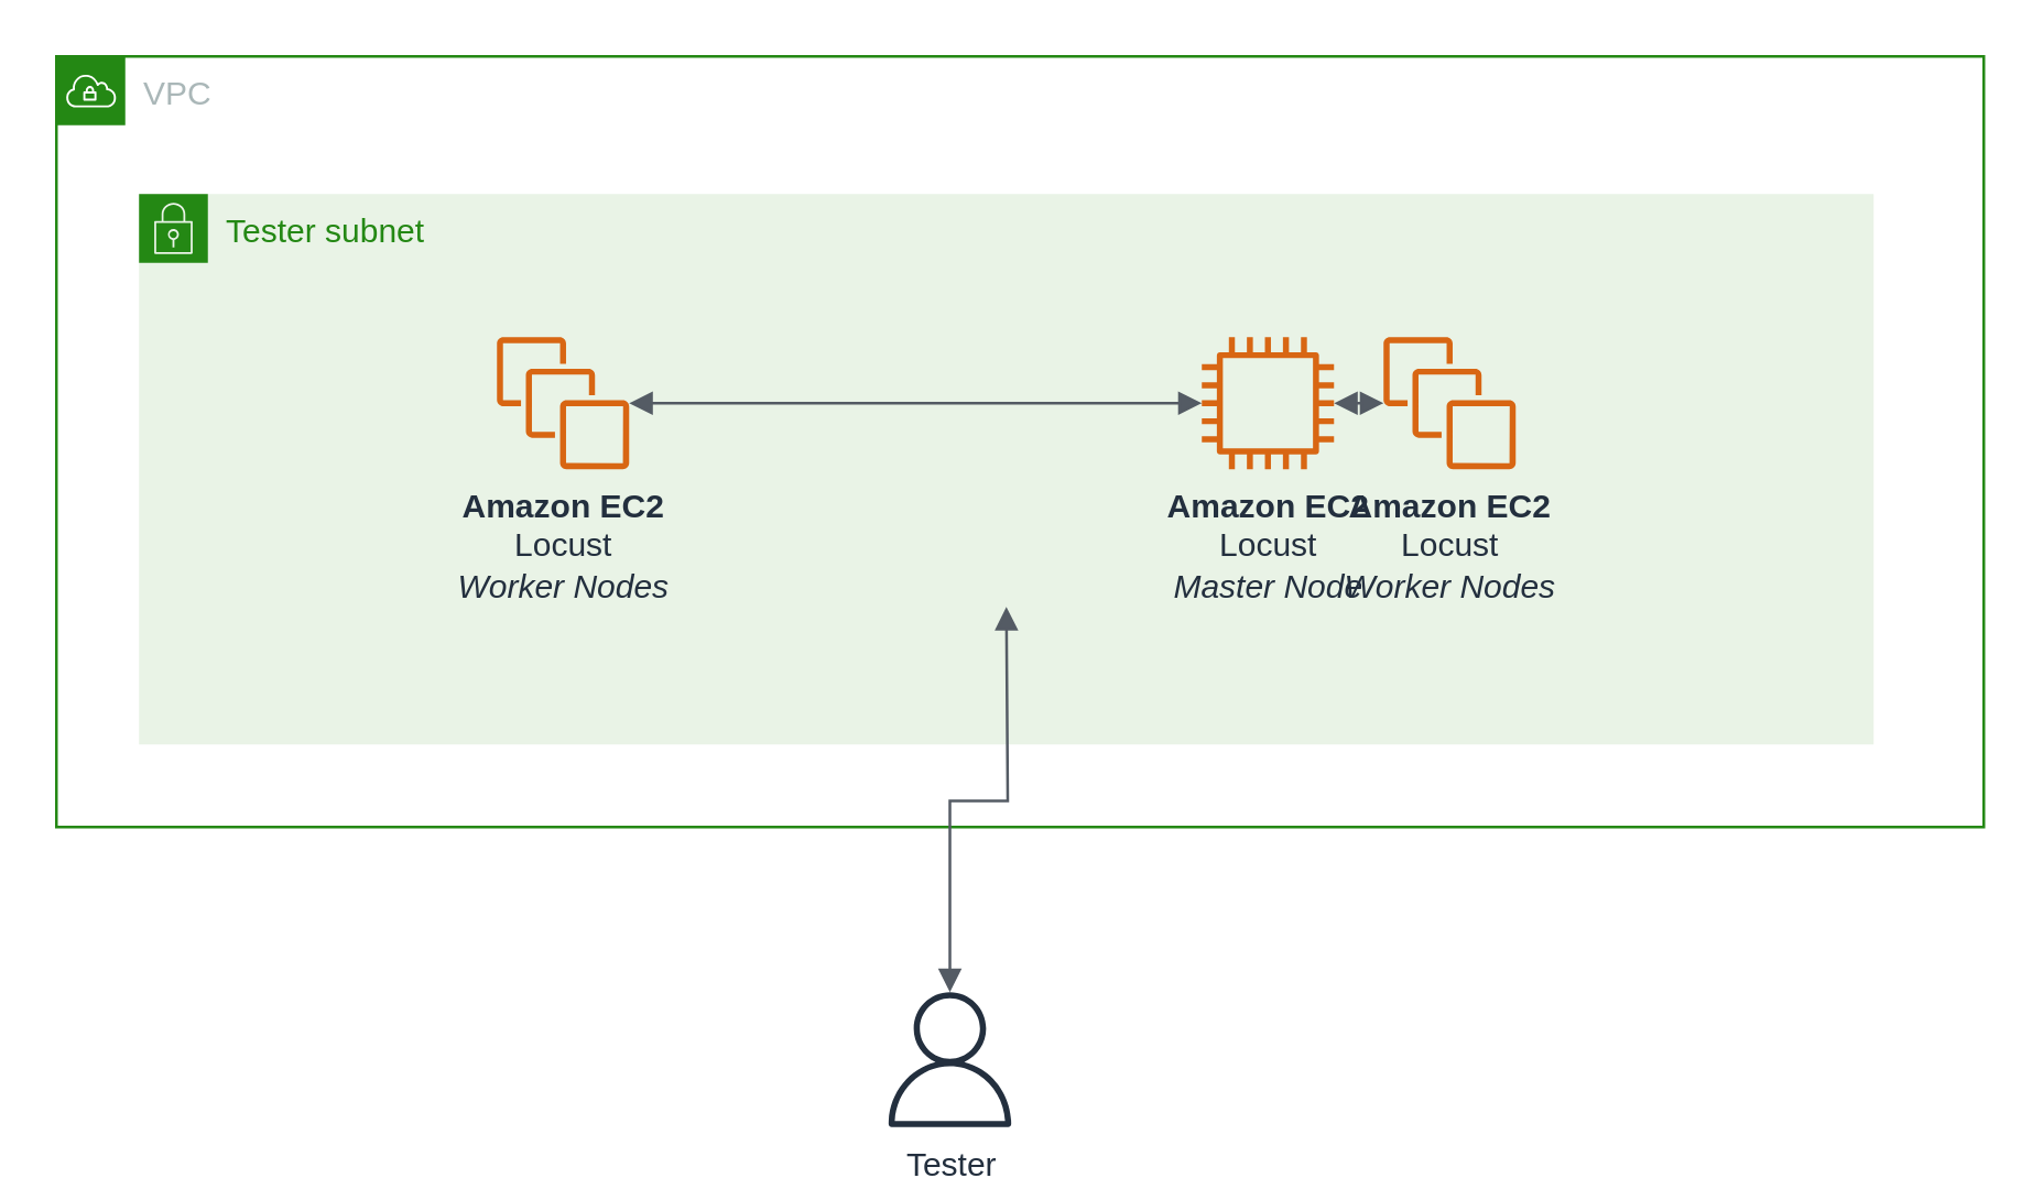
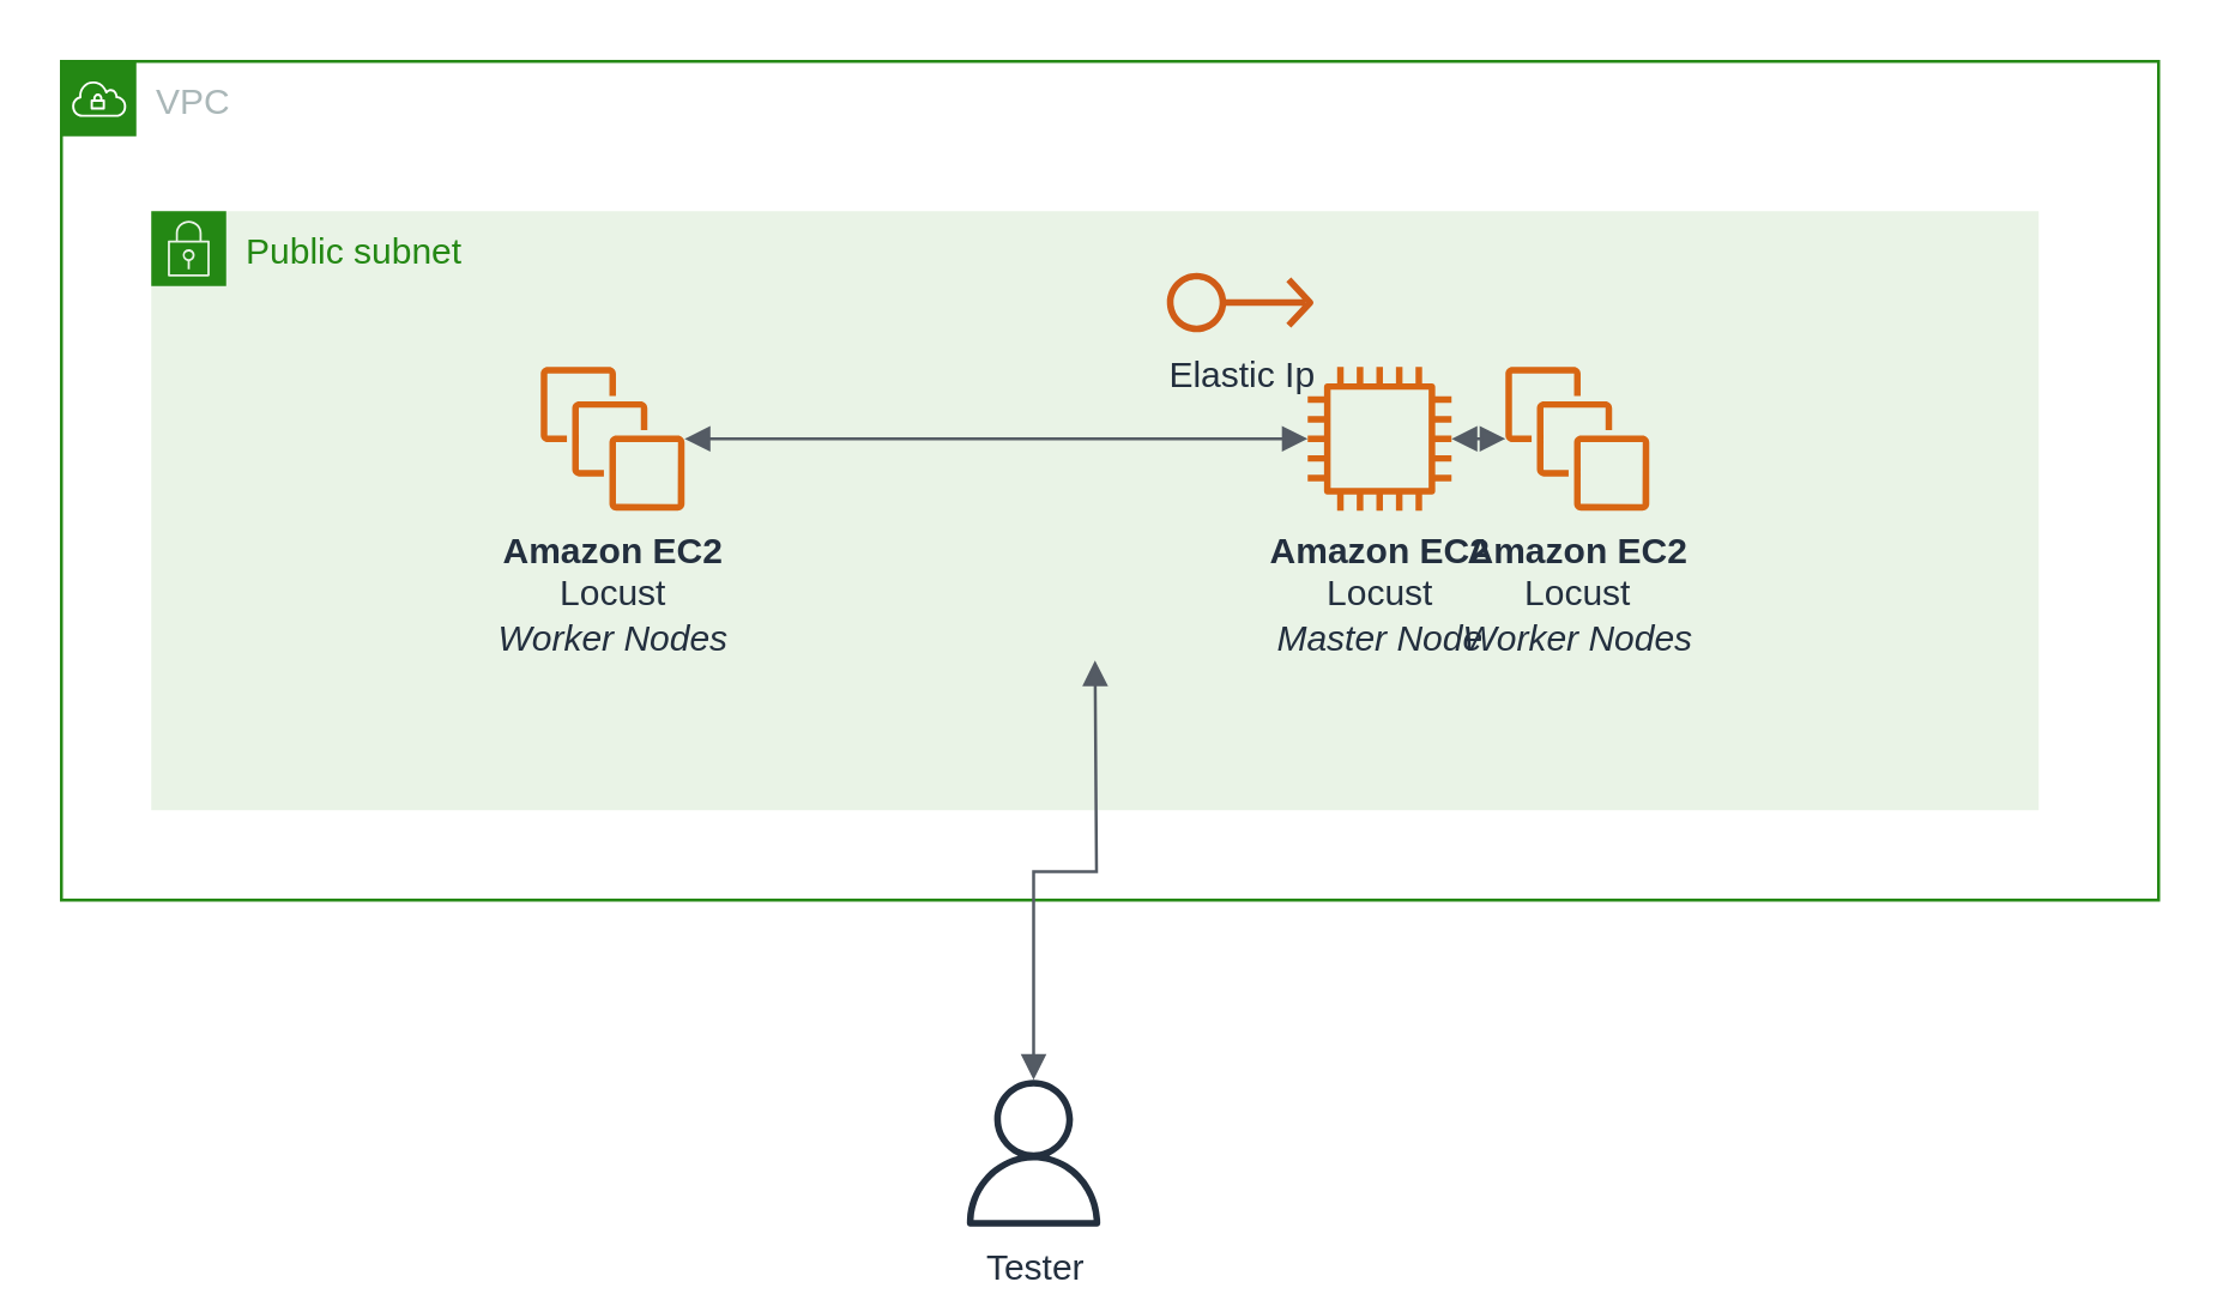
  <mxCell id="0" />
  <mxCell id="1" parent="0" />
  <mxCell id="2" value="VPC" style="points=[[0,0],[0.25,0],[0.5,0],[0.75,0],[1,0],[1,0.25],[1,0.5],[1,0.75],[1,1],[0.75,1],[0.5,1],[0.25,1],[0,1],[0,0.75],[0,0.5],[0,0.25]];outlineConnect=0;gradientColor=none;html=1;whiteSpace=wrap;fontSize=12;fontStyle=0;shape=mxgraph.aws4.group;grIcon=mxgraph.aws4.group_vpc;strokeColor=#248814;fillColor=none;verticalAlign=top;align=left;spacingLeft=30;fontColor=#AAB7B8;dashed=0;" vertex="1" parent="1"><mxGeometry x="20" y="20" width="700" height="280" as="geometry" /></mxCell>
- <mxCell id="3" value="Tester subnet" style="points=[[0,0],[0.25,0],[0.5,0],[0.75,0],[1,0],[1,0.25],[1,0.5],[1,0.75],[1,1],[0.75,1],[0.5,1],[0.25,1],[0,1],[0,0.75],[0,0.5],[0,0.25]];outlineConnect=0;gradientColor=none;html=1;whiteSpace=wrap;fontSize=12;fontStyle=0;shape=mxgraph.aws4.group;grIcon=mxgraph.aws4.group_security_group;grStroke=0;strokeColor=#248814;fillColor=#E9F3E6;verticalAlign=top;align=left;spacingLeft=30;fontColor=#248814;dashed=0;" vertex="1" parent="1"><mxGeometry x="50" y="70" width="630" height="200" as="geometry" /></mxCell>
+ <mxCell id="3" value="Public subnet" style="points=[[0,0],[0.25,0],[0.5,0],[0.75,0],[1,0],[1,0.25],[1,0.5],[1,0.75],[1,1],[0.75,1],[0.5,1],[0.25,1],[0,1],[0,0.75],[0,0.5],[0,0.25]];outlineConnect=0;gradientColor=none;html=1;whiteSpace=wrap;fontSize=12;fontStyle=0;shape=mxgraph.aws4.group;grIcon=mxgraph.aws4.group_security_group;grStroke=0;strokeColor=#248814;fillColor=#E9F3E6;verticalAlign=top;align=left;spacingLeft=30;fontColor=#248814;dashed=0;" vertex="1" parent="1"><mxGeometry x="50" y="70" width="630" height="200" as="geometry" /></mxCell>
  <mxCell id="4" value="&lt;b&gt;Amazon EC2&lt;/b&gt;&lt;div&gt;Locust&lt;/div&gt;&lt;div&gt;&lt;i&gt;Master Node&lt;br&gt;&lt;/i&gt;&lt;/div&gt;" style="outlineConnect=0;fontColor=#232F3E;gradientColor=none;fillColor=#D86613;strokeColor=none;dashed=0;verticalLabelPosition=bottom;verticalAlign=top;align=center;html=1;fontSize=12;fontStyle=0;aspect=fixed;pointerEvents=1;shape=mxgraph.aws4.instance2;" vertex="1" parent="1"><mxGeometry x="436" y="122" width="48" height="48" as="geometry" /></mxCell>
  <mxCell id="5" value="&lt;div&gt;&lt;b&gt;Amazon EC2&lt;/b&gt;&lt;/div&gt;&lt;div&gt;Locust&lt;/div&gt;&lt;div&gt;&lt;i&gt;Worker Nodes&lt;/i&gt;&lt;br&gt;&lt;/div&gt;" style="outlineConnect=0;fontColor=#232F3E;gradientColor=none;fillColor=#D86613;strokeColor=none;dashed=0;verticalLabelPosition=bottom;verticalAlign=top;align=center;html=1;fontSize=12;fontStyle=0;aspect=fixed;pointerEvents=1;shape=mxgraph.aws4.instances;" vertex="1" parent="1"><mxGeometry x="180" y="122" width="48" height="48" as="geometry" /></mxCell>
  <mxCell id="6" value="&lt;div&gt;&lt;b&gt;Amazon EC2&lt;/b&gt;&lt;/div&gt;&lt;div&gt;Locust&lt;/div&gt;&lt;div&gt;&lt;i&gt;Worker Nodes&lt;/i&gt;&lt;br&gt;&lt;/div&gt;" style="outlineConnect=0;fontColor=#232F3E;gradientColor=none;fillColor=#D86613;strokeColor=none;dashed=0;verticalLabelPosition=bottom;verticalAlign=top;align=center;html=1;fontSize=12;fontStyle=0;aspect=fixed;pointerEvents=1;shape=mxgraph.aws4.instances;" vertex="1" parent="1"><mxGeometry x="502" y="122" width="48" height="48" as="geometry" /></mxCell>
  <mxCell id="7" value="Tester" style="outlineConnect=0;fontColor=#232F3E;gradientColor=none;fillColor=#232F3E;strokeColor=none;dashed=0;verticalLabelPosition=bottom;verticalAlign=top;align=center;html=1;fontSize=12;fontStyle=0;aspect=fixed;pointerEvents=1;shape=mxgraph.aws4.user;" vertex="1" parent="1"><mxGeometry x="320" y="360" width="49" height="49" as="geometry" /></mxCell>
  <mxCell id="8" value="" style="edgeStyle=orthogonalEdgeStyle;html=1;endArrow=block;elbow=vertical;startArrow=block;startFill=1;endFill=1;strokeColor=#545B64;rounded=0;" edge="1" parent="1" source="5" target="4"><mxGeometry width="100" relative="1" as="geometry"><mxPoint x="220" y="340" as="sourcePoint" /><mxPoint x="320" y="340" as="targetPoint" /></mxGeometry></mxCell>
  <mxCell id="9" value="" style="edgeStyle=orthogonalEdgeStyle;html=1;endArrow=block;elbow=vertical;startArrow=block;startFill=1;endFill=1;strokeColor=#545B64;rounded=0;" edge="1" parent="1" source="4" target="6"><mxGeometry width="100" relative="1" as="geometry"><mxPoint x="540" y="370" as="sourcePoint" /><mxPoint x="640" y="370" as="targetPoint" /></mxGeometry></mxCell>
  <mxCell id="10" value="" style="edgeStyle=orthogonalEdgeStyle;html=1;endArrow=block;elbow=vertical;startArrow=block;startFill=1;endFill=1;strokeColor=#545B64;rounded=0;" edge="1" parent="1" target="7"><mxGeometry width="100" relative="1" as="geometry"><mxPoint x="365" y="220" as="sourcePoint" /><mxPoint x="365" y="48" as="targetPoint" /></mxGeometry></mxCell>
+ <mxCell id="11" value="Elastic Ip" style="outlineConnect=0;fontColor=#232F3E;gradientColor=none;fillColor=#D05C17;strokeColor=none;dashed=0;verticalLabelPosition=bottom;verticalAlign=top;align=center;html=1;fontSize=12;fontStyle=0;aspect=fixed;pointerEvents=1;shape=mxgraph.aws4.elastic_ip_address;" vertex="1" parent="1"><mxGeometry x="389" y="90" width="49" height="21" as="geometry" /></mxCell>
